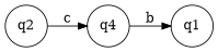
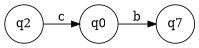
  digraph {
    rankdir=LR
    node [shape=circle]
-   q0 [label=q4]
-   q1
+   q0
+   q1 [label=q7]
    q2
    q0 -> q1 [label=b]
    q2 -> q0 [label=c]
  }
